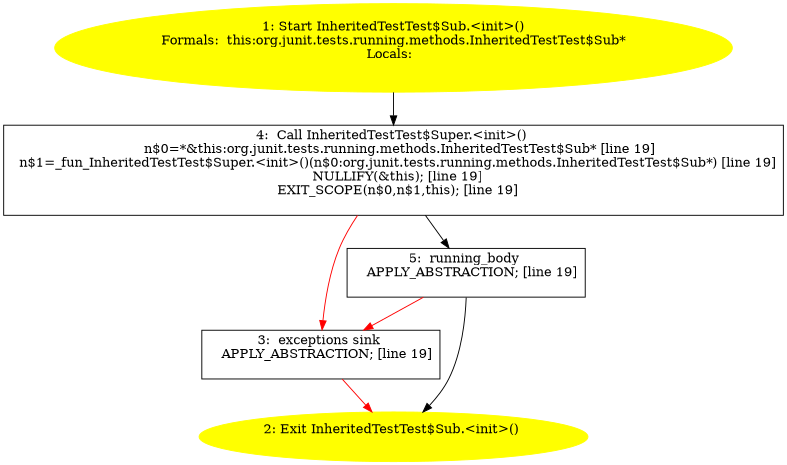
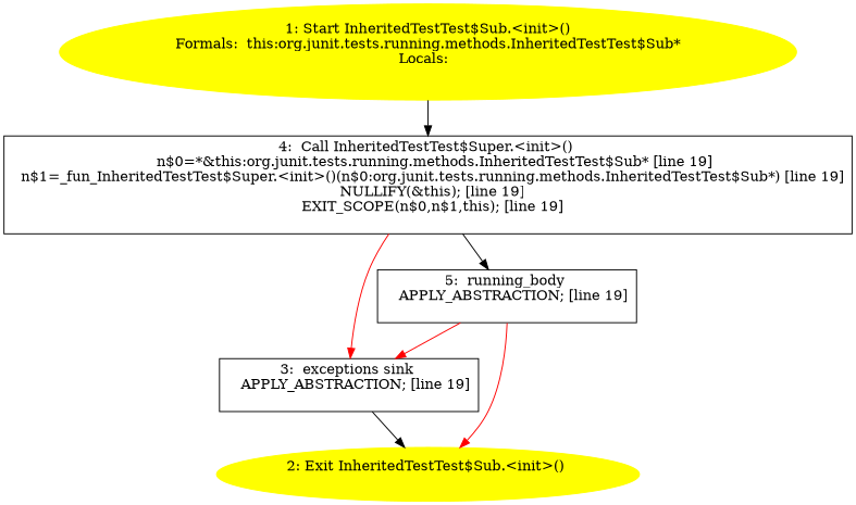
  digraph {
    node [shape=box]
    n1 [color=yellow label="1: Start InheritedTestTest$Sub.<init>()\nFormals:  this:org.junit.tests.running.methods.InheritedTestTest$Sub*\nLocals:  \n  " style=filled shape=""]
    n2 [label="4:  Call InheritedTestTest$Super.<init>() \n   n$0=*&this:org.junit.tests.running.methods.InheritedTestTest$Sub* [line 19]\n  n$1=_fun_InheritedTestTest$Super.<init>()(n$0:org.junit.tests.running.methods.InheritedTestTest$Sub*) [line 19]\n  NULLIFY(&this); [line 19]\n  EXIT_SCOPE(n$0,n$1,this); [line 19]\n "]
    n3 [label="3:  exceptions sink \n   APPLY_ABSTRACTION; [line 19]\n "]
    n4 [label="5:  running_body \n   APPLY_ABSTRACTION; [line 19]\n "]
    n5 [color=yellow label="2: Exit InheritedTestTest$Sub.<init>() \n  " style=filled shape=""]
    n1 -> n2
    n2 -> n3 [color=red]
    n2 -> n4
-   n3 -> n5 [color=red]
+   n3 -> n5
    n4 -> n3 [color=red]
-   n4 -> n5
+   n4 -> n5 [color=red]
  }
